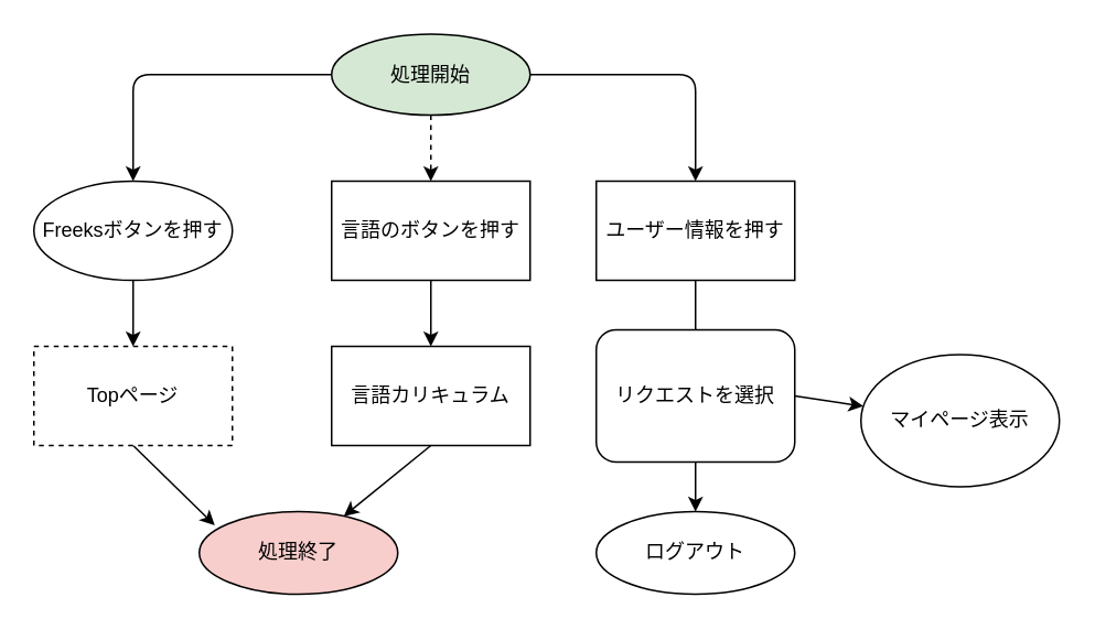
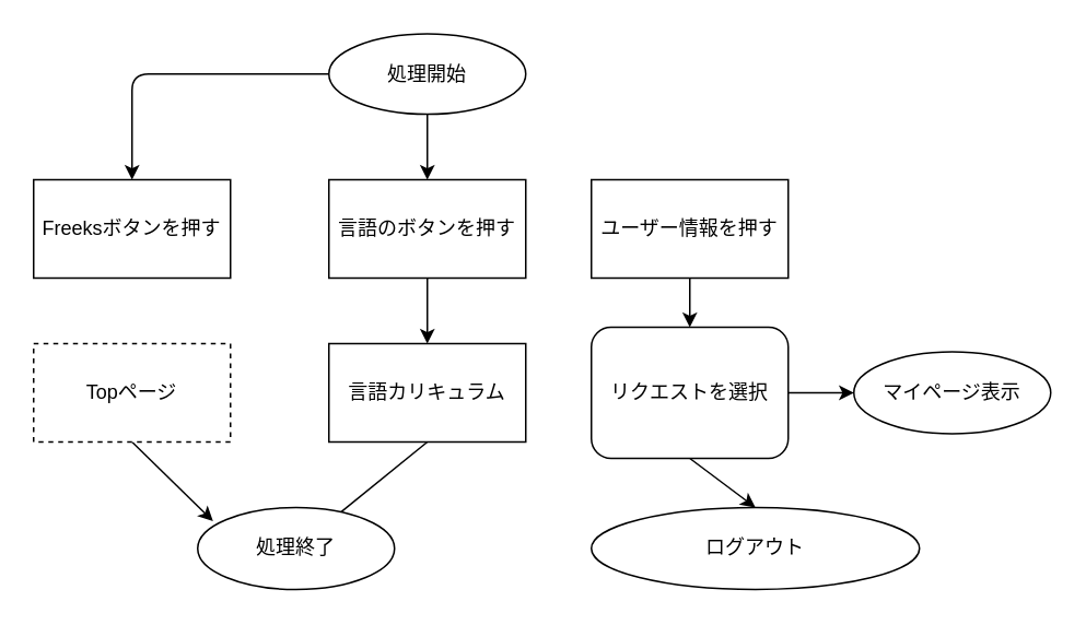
  <mxCell id="0" />
  <mxCell id="1" parent="0" />
- <mxCell id="2" style="edgeStyle=none;html=1;exitX=0.5;exitY=1;exitDx=0;exitDy=0;entryX=0.5;entryY=0;entryDx=0;entryDy=0;dashed=1;" parent="1" source="5" target="7" edge="1"><mxGeometry relative="1" as="geometry" /></mxCell>
+ <mxCell id="2" style="edgeStyle=none;html=1;exitX=0.5;exitY=1;exitDx=0;exitDy=0;entryX=0.5;entryY=0;entryDx=0;entryDy=0;" parent="1" source="5" target="7" edge="1"><mxGeometry relative="1" as="geometry" /></mxCell>
  <mxCell id="3" style="edgeStyle=orthogonalEdgeStyle;html=1;exitX=0;exitY=0.5;exitDx=0;exitDy=0;entryX=0.5;entryY=0;entryDx=0;entryDy=0;" parent="1" source="5" target="11" edge="1"><mxGeometry relative="1" as="geometry" /></mxCell>
- <mxCell id="4" style="edgeStyle=orthogonalEdgeStyle;html=1;exitX=1;exitY=0.5;exitDx=0;exitDy=0;entryX=0.5;entryY=0;entryDx=0;entryDy=0;" parent="1" source="5" target="15" edge="1"><mxGeometry relative="1" as="geometry" /></mxCell>
- <mxCell id="5" value="処理開始" style="ellipse;whiteSpace=wrap;html=1;fillColor=#d5e8d4;" parent="1" vertex="1"><mxGeometry x="200" y="20" width="120" height="49" as="geometry" /></mxCell>
+ <mxCell id="5" value="処理開始" style="ellipse;whiteSpace=wrap;html=1;" parent="1" vertex="1"><mxGeometry x="200" y="20" width="120" height="49" as="geometry" /></mxCell>
  <mxCell id="6" style="edgeStyle=none;html=1;exitX=0.5;exitY=1;exitDx=0;exitDy=0;entryX=0.5;entryY=0;entryDx=0;entryDy=0;" parent="1" source="7" target="9" edge="1"><mxGeometry relative="1" as="geometry" /></mxCell>
  <mxCell id="7" value="言語のボタンを押す" style="rounded=0;whiteSpace=wrap;html=1;" parent="1" vertex="1"><mxGeometry x="200" y="109" width="120" height="60" as="geometry" /></mxCell>
- <mxCell id="8" style="edgeStyle=none;html=1;exitX=0.5;exitY=1;exitDx=0;exitDy=0;" parent="1" source="9" target="21" edge="1"><mxGeometry relative="1" as="geometry" /></mxCell>
+ <mxCell id="8" style="edgeStyle=none;html=1;exitX=0.5;exitY=1;exitDx=0;exitDy=0;endArrow=none;" parent="1" source="9" target="21" edge="1"><mxGeometry relative="1" as="geometry" /></mxCell>
  <mxCell id="9" value="言語カリキュラム" style="rounded=0;whiteSpace=wrap;html=1;" parent="1" vertex="1"><mxGeometry x="200" y="209" width="120" height="60" as="geometry" /></mxCell>
- <mxCell id="10" value="" style="edgeStyle=orthogonalEdgeStyle;html=1;" parent="1" source="11" target="13" edge="1"><mxGeometry relative="1" as="geometry" /></mxCell>
- <mxCell id="11" value="Freeksボタンを押す" style="ellipse;whiteSpace=wrap;html=1;" parent="1" vertex="1"><mxGeometry x="20" y="109" width="120" height="60" as="geometry" /></mxCell>
+ <mxCell id="11" value="Freeksボタンを押す" style="rounded=0;whiteSpace=wrap;html=1;" parent="1" vertex="1"><mxGeometry x="20" y="109" width="120" height="60" as="geometry" /></mxCell>
  <mxCell id="12" style="edgeStyle=none;html=1;exitX=0.5;exitY=1;exitDx=0;exitDy=0;entryX=0.078;entryY=0.167;entryDx=0;entryDy=0;entryPerimeter=0;" parent="1" source="13" target="21" edge="1"><mxGeometry relative="1" as="geometry" /></mxCell>
  <mxCell id="13" value="Topページ" style="rounded=0;whiteSpace=wrap;html=1;dashed=1;" parent="1" vertex="1"><mxGeometry x="20" y="209" width="120" height="60" as="geometry" /></mxCell>
- <mxCell id="14" style="edgeStyle=orthogonalEdgeStyle;html=1;exitX=0.5;exitY=1;exitDx=0;exitDy=0;endArrow=none;" parent="1" source="15" target="18" edge="1"><mxGeometry relative="1" as="geometry" /></mxCell>
+ <mxCell id="14" style="edgeStyle=orthogonalEdgeStyle;html=1;exitX=0.5;exitY=1;exitDx=0;exitDy=0;" parent="1" source="15" target="18" edge="1"><mxGeometry relative="1" as="geometry" /></mxCell>
  <mxCell id="15" value="ユーザー情報を押す" style="rounded=0;whiteSpace=wrap;html=1;" parent="1" vertex="1"><mxGeometry x="360" y="109" width="120" height="60" as="geometry" /></mxCell>
  <mxCell id="16" style="html=1;exitX=0.5;exitY=1;exitDx=0;exitDy=0;entryX=0.5;entryY=0;entryDx=0;entryDy=0;" parent="1" source="18" target="20" edge="1"><mxGeometry relative="1" as="geometry" /></mxCell>
  <mxCell id="17" style="edgeStyle=none;html=1;exitX=1;exitY=0.5;exitDx=0;exitDy=0;" parent="1" source="18" target="19" edge="1"><mxGeometry relative="1" as="geometry" /></mxCell>
  <mxCell id="18" value="リクエストを選択" style="whiteSpace=wrap;html=1;rounded=1;" parent="1" vertex="1"><mxGeometry x="360" y="199" width="120" height="80" as="geometry" /></mxCell>
- <mxCell id="19" value="マイページ表示" style="ellipse;whiteSpace=wrap;html=1;" parent="1" vertex="1"><mxGeometry x="520" y="214" width="120" height="80" as="geometry" /></mxCell>
- <mxCell id="20" value="ログアウト" style="ellipse;whiteSpace=wrap;html=1;" parent="1" vertex="1"><mxGeometry x="360" y="309" width="120" height="50" as="geometry" /></mxCell>
- <mxCell id="21" value="処理終了" style="ellipse;whiteSpace=wrap;html=1;fillColor=#f8cecc;" parent="1" vertex="1"><mxGeometry x="120" y="309" width="120" height="50" as="geometry" /></mxCell>
+ <mxCell id="19" value="マイページ表示" style="ellipse;whiteSpace=wrap;html=1;" parent="1" vertex="1"><mxGeometry x="520" y="214" width="120" height="50" as="geometry" /></mxCell>
+ <mxCell id="20" value="ログアウト" style="ellipse;whiteSpace=wrap;html=1;" parent="1" vertex="1"><mxGeometry x="360" y="309" width="200" height="50" as="geometry" /></mxCell>
+ <mxCell id="21" value="処理終了" style="ellipse;whiteSpace=wrap;html=1;" parent="1" vertex="1"><mxGeometry x="120" y="309" width="120" height="50" as="geometry" /></mxCell>
